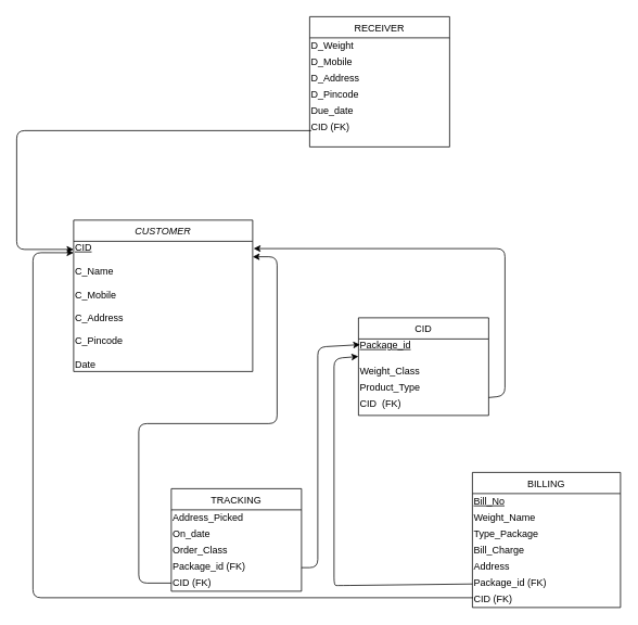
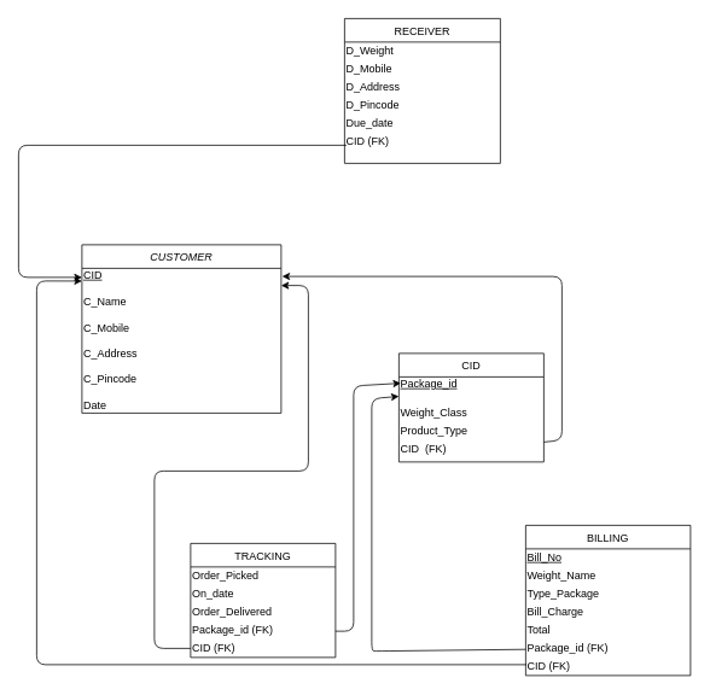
  <mxCell id="0" />
  <mxCell id="1" parent="0" />
  <mxCell id="2" value="CUSTOMER" style="swimlane;fontStyle=2;align=center;verticalAlign=top;childLayout=stackLayout;horizontal=1;startSize=26;horizontalStack=0;resizeParent=1;resizeLast=0;collapsible=1;marginBottom=0;rounded=0;shadow=0;strokeWidth=1;" parent="1" vertex="1"><mxGeometry x="90" y="270" width="220" height="186" as="geometry"><mxRectangle x="230" y="140" width="160" height="26" as="alternateBounds" /></mxGeometry></mxCell>
  <mxCell id="3" value="&lt;u&gt;CID&lt;/u&gt;&lt;br&gt;&lt;br&gt;C_Name&lt;br&gt;&lt;br&gt;C_Mobile&lt;br&gt;&lt;br&gt;C_Address&lt;br&gt;&lt;br&gt;C_Pincode&lt;br&gt;&lt;br&gt;Date&lt;br&gt;" style="text;html=1;align=left;verticalAlign=middle;resizable=0;points=[];autosize=1;rotation=0;" vertex="1" parent="2"><mxGeometry y="26" width="220" height="160" as="geometry" /></mxCell>
  <mxCell id="4" value="CID" style="swimlane;fontStyle=0;align=center;verticalAlign=top;childLayout=stackLayout;horizontal=1;startSize=26;horizontalStack=0;resizeParent=1;resizeLast=0;collapsible=1;marginBottom=0;rounded=0;shadow=0;strokeWidth=1;" parent="1" vertex="1"><mxGeometry x="440" y="390" width="160" height="120" as="geometry"><mxRectangle x="130" y="380" width="160" height="26" as="alternateBounds" /></mxGeometry></mxCell>
  <mxCell id="5" value="&lt;u&gt;Package_id&lt;br&gt;&lt;br&gt;&lt;/u&gt;" style="text;html=1;align=left;verticalAlign=middle;resizable=0;points=[];autosize=1;" vertex="1" parent="4"><mxGeometry y="26" width="160" height="30" as="geometry" /></mxCell>
  <mxCell id="6" value="Weight_Class" style="text;html=1;align=left;verticalAlign=middle;resizable=0;points=[];autosize=1;" vertex="1" parent="4"><mxGeometry y="56" width="160" height="20" as="geometry" /></mxCell>
  <mxCell id="7" value="Product_Type" style="text;html=1;align=left;verticalAlign=middle;resizable=0;points=[];autosize=1;" vertex="1" parent="4"><mxGeometry y="76" width="160" height="20" as="geometry" /></mxCell>
  <mxCell id="8" value="CID&amp;nbsp; (FK)" style="text;html=1;align=left;verticalAlign=middle;resizable=0;points=[];autosize=1;" vertex="1" parent="4"><mxGeometry y="96" width="160" height="20" as="geometry" /></mxCell>
  <mxCell id="9" value="TRACKING" style="swimlane;fontStyle=0;align=center;verticalAlign=top;childLayout=stackLayout;horizontal=1;startSize=26;horizontalStack=0;resizeParent=1;resizeLast=0;collapsible=1;marginBottom=0;rounded=0;shadow=0;strokeWidth=1;" parent="1" vertex="1"><mxGeometry x="210" y="600" width="160" height="126" as="geometry"><mxRectangle x="340" y="380" width="170" height="26" as="alternateBounds" /></mxGeometry></mxCell>
- <mxCell id="10" value="Address_Picked" style="text;html=1;align=left;verticalAlign=middle;resizable=0;points=[];autosize=1;" vertex="1" parent="9"><mxGeometry y="26" width="160" height="20" as="geometry" /></mxCell>
+ <mxCell id="10" value="Order_Picked" style="text;html=1;align=left;verticalAlign=middle;resizable=0;points=[];autosize=1;" vertex="1" parent="9"><mxGeometry y="26" width="160" height="20" as="geometry" /></mxCell>
  <mxCell id="11" value="On_date" style="text;html=1;align=left;verticalAlign=middle;resizable=0;points=[];autosize=1;" vertex="1" parent="9"><mxGeometry y="46" width="160" height="20" as="geometry" /></mxCell>
- <mxCell id="12" value="Order_Class" style="text;html=1;align=left;verticalAlign=middle;resizable=0;points=[];autosize=1;" vertex="1" parent="9"><mxGeometry y="66" width="160" height="20" as="geometry" /></mxCell>
+ <mxCell id="12" value="Order_Delivered" style="text;html=1;align=left;verticalAlign=middle;resizable=0;points=[];autosize=1;" vertex="1" parent="9"><mxGeometry y="66" width="160" height="20" as="geometry" /></mxCell>
  <mxCell id="13" value="Package_id (FK)" style="text;html=1;align=left;verticalAlign=middle;resizable=0;points=[];autosize=1;" vertex="1" parent="9"><mxGeometry y="86" width="160" height="20" as="geometry" /></mxCell>
  <mxCell id="14" value="CID (FK)" style="text;html=1;align=left;verticalAlign=middle;resizable=0;points=[];autosize=1;" vertex="1" parent="9"><mxGeometry y="106" width="160" height="20" as="geometry" /></mxCell>
  <mxCell id="15" value="RECEIVER" style="swimlane;fontStyle=0;align=center;verticalAlign=top;childLayout=stackLayout;horizontal=1;startSize=26;horizontalStack=0;resizeParent=1;resizeLast=0;collapsible=1;marginBottom=0;rounded=0;shadow=0;strokeWidth=1;" parent="1" vertex="1"><mxGeometry x="380" y="20" width="172" height="160" as="geometry"><mxRectangle x="550" y="140" width="160" height="26" as="alternateBounds" /></mxGeometry></mxCell>
  <mxCell id="16" value="D_Weight" style="text;html=1;align=left;verticalAlign=middle;resizable=0;points=[];autosize=1;" vertex="1" parent="15"><mxGeometry y="26" width="172" height="20" as="geometry" /></mxCell>
  <mxCell id="17" value="D_Mobile" style="text;html=1;align=left;verticalAlign=middle;resizable=0;points=[];autosize=1;" vertex="1" parent="15"><mxGeometry y="46" width="172" height="20" as="geometry" /></mxCell>
  <mxCell id="18" value="D_Address" style="text;html=1;align=left;verticalAlign=middle;resizable=0;points=[];autosize=1;" vertex="1" parent="15"><mxGeometry y="66" width="172" height="20" as="geometry" /></mxCell>
  <mxCell id="19" value="D_Pincode" style="text;html=1;align=left;verticalAlign=middle;resizable=0;points=[];autosize=1;" vertex="1" parent="15"><mxGeometry y="86" width="172" height="20" as="geometry" /></mxCell>
  <mxCell id="20" value="Due_date" style="text;html=1;align=left;verticalAlign=middle;resizable=0;points=[];autosize=1;" vertex="1" parent="15"><mxGeometry y="106" width="172" height="20" as="geometry" /></mxCell>
  <mxCell id="21" value="CID (FK)" style="text;html=1;align=left;verticalAlign=middle;resizable=0;points=[];autosize=1;" vertex="1" parent="15"><mxGeometry y="126" width="172" height="20" as="geometry" /></mxCell>
  <mxCell id="22" value="BILLING" style="swimlane;fontStyle=0;childLayout=stackLayout;horizontal=1;startSize=26;fillColor=none;horizontalStack=0;resizeParent=1;resizeParentMax=0;resizeLast=0;collapsible=1;marginBottom=0;" vertex="1" parent="1"><mxGeometry x="580" y="580" width="182" height="166" as="geometry" /></mxCell>
  <mxCell id="23" value="&lt;u&gt;Bill_No&lt;/u&gt;" style="text;html=1;align=left;verticalAlign=middle;resizable=0;points=[];autosize=1;" vertex="1" parent="22"><mxGeometry y="26" width="182" height="20" as="geometry" /></mxCell>
  <mxCell id="24" value="Weight_Name" style="text;html=1;align=left;verticalAlign=middle;resizable=0;points=[];autosize=1;" vertex="1" parent="22"><mxGeometry y="46" width="182" height="20" as="geometry" /></mxCell>
  <mxCell id="25" value="Type_Package" style="text;html=1;align=left;verticalAlign=middle;resizable=0;points=[];autosize=1;" vertex="1" parent="22"><mxGeometry y="66" width="182" height="20" as="geometry" /></mxCell>
  <mxCell id="26" value="Bill_Charge" style="text;html=1;align=left;verticalAlign=middle;resizable=0;points=[];autosize=1;" vertex="1" parent="22"><mxGeometry y="86" width="182" height="20" as="geometry" /></mxCell>
- <mxCell id="27" value="Address" style="text;html=1;align=left;verticalAlign=middle;resizable=0;points=[];autosize=1;" vertex="1" parent="22"><mxGeometry y="106" width="182" height="20" as="geometry" /></mxCell>
+ <mxCell id="27" value="Total" style="text;html=1;align=left;verticalAlign=middle;resizable=0;points=[];autosize=1;" vertex="1" parent="22"><mxGeometry y="106" width="182" height="20" as="geometry" /></mxCell>
  <mxCell id="28" value="Package_id (FK)" style="text;html=1;align=left;verticalAlign=middle;resizable=0;points=[];autosize=1;" vertex="1" parent="22"><mxGeometry y="126" width="182" height="20" as="geometry" /></mxCell>
  <mxCell id="29" value="CID (FK)" style="text;html=1;align=left;verticalAlign=middle;resizable=0;points=[];autosize=1;" vertex="1" parent="22"><mxGeometry y="146" width="182" height="20" as="geometry" /></mxCell>
  <mxCell id="30" value="" style="endArrow=classic;html=1;" edge="1" parent="1"><mxGeometry width="50" height="50" relative="1" as="geometry"><mxPoint x="382" as="sourcePoint" y="160" /><mxPoint x="90" y="306" as="targetPoint" /><Array as="points"><mxPoint x="20" y="160" /><mxPoint x="20" y="306" /></Array></mxGeometry></mxCell>
  <mxCell id="31" value="" style="endArrow=classic;html=1;entryX=1.005;entryY=0.056;entryDx=0;entryDy=0;entryPerimeter=0;" edge="1" parent="1" source="8" target="3"><mxGeometry width="50" height="50" relative="1" as="geometry"><mxPoint x="600" y="480" as="sourcePoint" /><mxPoint x="610" y="290" as="targetPoint" /><Array as="points"><mxPoint x="620" y="486" /><mxPoint x="620" y="305" /></Array></mxGeometry></mxCell>
  <mxCell id="32" value="" style="endArrow=classic;html=1;entryX=0.013;entryY=0.233;entryDx=0;entryDy=0;entryPerimeter=0;" edge="1" parent="1" target="5"><mxGeometry width="50" height="50" relative="1" as="geometry"><mxPoint x="370" y="697" as="sourcePoint" /><mxPoint x="400" y="490" as="targetPoint" /><Array as="points"><mxPoint x="390" y="697" /><mxPoint x="390" y="426" /></Array></mxGeometry></mxCell>
  <mxCell id="33" value="" style="endArrow=classic;html=1;" edge="1" parent="1" source="28" target="5"><mxGeometry width="50" height="50" relative="1" as="geometry"><mxPoint x="370" y="530" as="sourcePoint" /><mxPoint x="430" y="444" as="targetPoint" /><Array as="points"><mxPoint x="420" y="719" /><mxPoint x="410" y="719" /><mxPoint x="410" y="440" /></Array></mxGeometry></mxCell>
  <mxCell id="34" value="" style="endArrow=classic;html=1;" edge="1" parent="1" source="14"><mxGeometry width="50" height="50" relative="1" as="geometry"><mxPoint x="150" y="720" as="sourcePoint" /><mxPoint x="310" y="315" as="targetPoint" /><Array as="points"><mxPoint x="170" y="716" /><mxPoint x="170" y="520" /><mxPoint x="340" y="520" /><mxPoint x="340" y="315" /></Array></mxGeometry></mxCell>
  <mxCell id="35" value="" style="endArrow=classic;html=1;exitX=0.005;exitY=0.4;exitDx=0;exitDy=0;exitPerimeter=0;entryX=0;entryY=0.088;entryDx=0;entryDy=0;entryPerimeter=0;" edge="1" parent="1" source="29" target="3"><mxGeometry width="50" height="50" relative="1" as="geometry"><mxPoint x="450" y="796" as="sourcePoint" /><mxPoint x="40" y="320" as="targetPoint" /><Array as="points"><mxPoint x="40" y="734" /><mxPoint x="40" y="310" /></Array></mxGeometry></mxCell>
